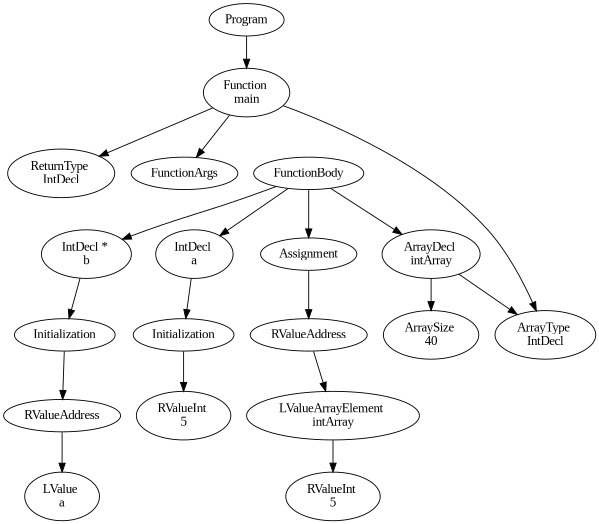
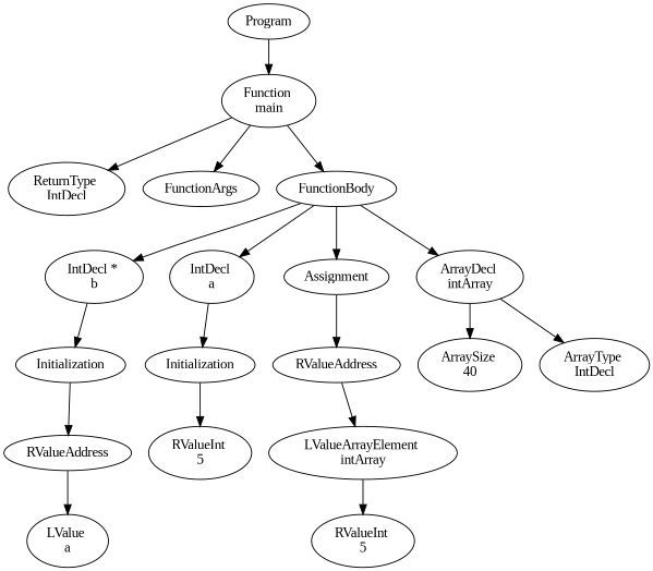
  digraph {
    fontname="Liberation Serif"
    node [fontname="Liberation Serif"]
    edge [fontname="Liberation Serif"]
    n1 [label=Program]
    n2 [label="Function \nmain"]
    n3 [label="ReturnType \nIntDecl"]
    n4 [label=FunctionArgs]
    n5 [label=FunctionBody]
    n6 [label="IntDecl \na"]
    n7 [label="IntDecl * \nb"]
    n8 [label="ArrayDecl \nintArray"]
    n9 [label=Assignment]
    n10 [label=Initialization]
    n11 [label=Initialization]
    n12 [label="ArrayType \nIntDecl"]
    n13 [label="ArraySize \n40"]
    n14 [label=RValueAddress]
    n15 [label="RValueInt \n5"]
    n16 [label=RValueAddress]
    n17 [label="LValue \na"]
    n18 [label="LValueArrayElement \nintArray"]
    n19 [label="RValueInt \n5"]
    n1 -> n2
    n2 -> n3
    n2 -> n4
-   n2 -> n12
+   n2 -> n5
    n5 -> n6
    n5 -> n7
    n5 -> n8
    n5 -> n9
    n6 -> n10
    n7 -> n11
    n8 -> n12
    n8 -> n13
    n9 -> n14
    n10 -> n15
    n11 -> n16
    n14 -> n18
    n16 -> n17
    n18 -> n19
  }
